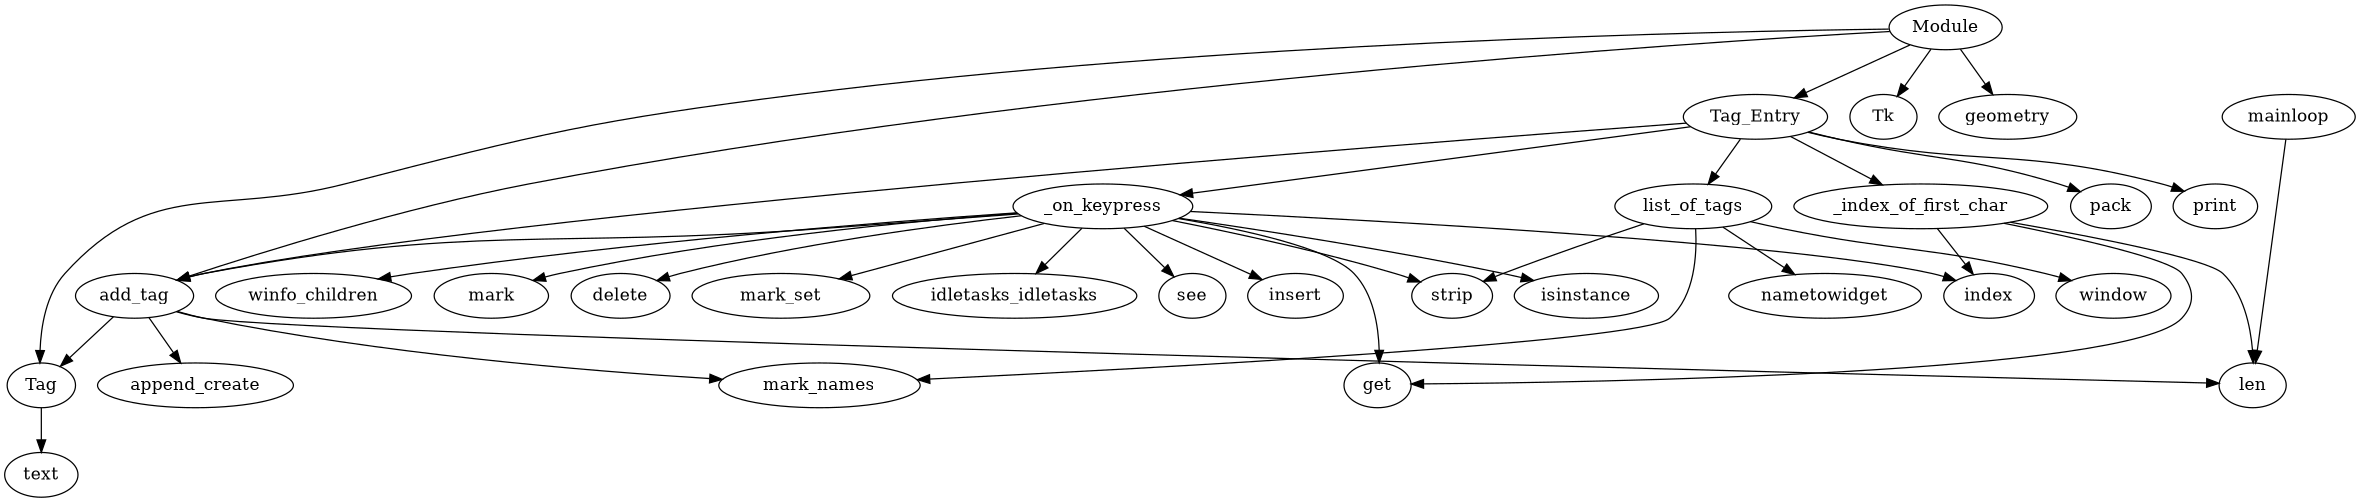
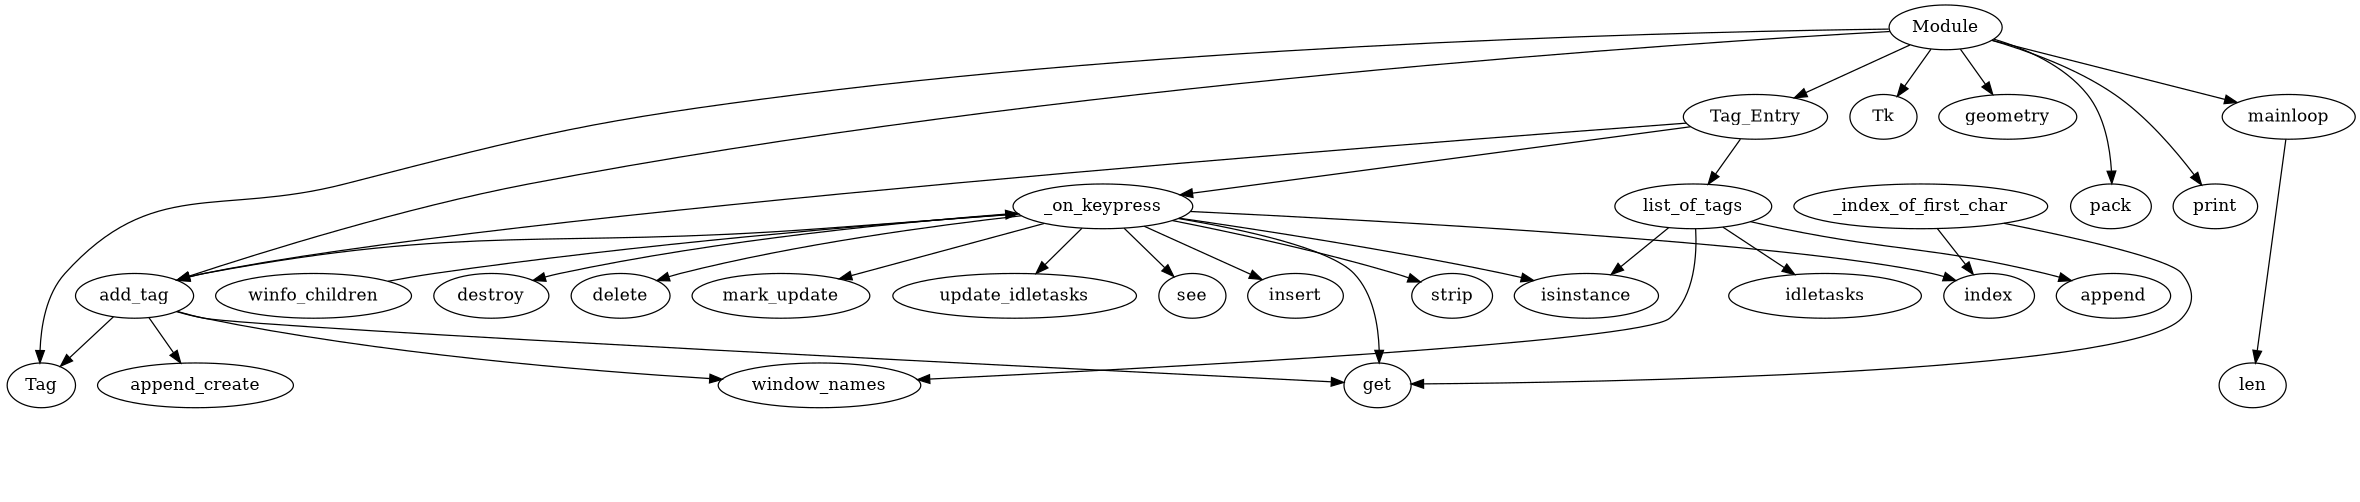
  strict digraph {
    add_tag
    Tag
    n3 [label=append_create]
    len
-   window_names [label=mark_names]
-   text
+   window_names
    _index_of_first_char
    index
    get
    _on_keypress
    winfo_children
    isinstance
-   destroy [label=mark]
+   destroy
    delete
-   mark_set
+   mark_set [label=mark_update]
    strip
-   update_idletasks [label=idletasks_idletasks]
+   update_idletasks
    see
    insert
    list_of_tags
-   nametowidget
-   append [label=window]
+   nametowidget [label=idletasks]
+   append
    Module
    Tag_Entry
    Tk
    geometry
    pack
    print
    mainloop
    add_tag -> Tag
    add_tag -> n3
-   add_tag -> len
+   add_tag -> get
    add_tag -> window_names
-   Tag -> text
-   _index_of_first_char -> len
    _index_of_first_char -> index
    _index_of_first_char -> get
    _on_keypress -> add_tag
    _on_keypress -> index
    _on_keypress -> get
-   _on_keypress -> winfo_children
+   winfo_children -> _on_keypress
    _on_keypress -> isinstance
    _on_keypress -> destroy
    _on_keypress -> delete
    _on_keypress -> mark_set
    _on_keypress -> strip
    _on_keypress -> update_idletasks
    _on_keypress -> see
    _on_keypress -> insert
    list_of_tags -> window_names
-   list_of_tags -> strip
+   list_of_tags -> isinstance
    list_of_tags -> nametowidget
    list_of_tags -> append
    Module -> add_tag
    Module -> Tag
    Module -> Tag_Entry
    Module -> Tk
    Module -> geometry
-   Tag_Entry -> pack
-   Tag_Entry -> print
+   Module -> pack
+   Module -> print
+   Module -> mainloop
    Tag_Entry -> add_tag
-   Tag_Entry -> _index_of_first_char
    Tag_Entry -> _on_keypress
    Tag_Entry -> list_of_tags
    mainloop -> len
  }
